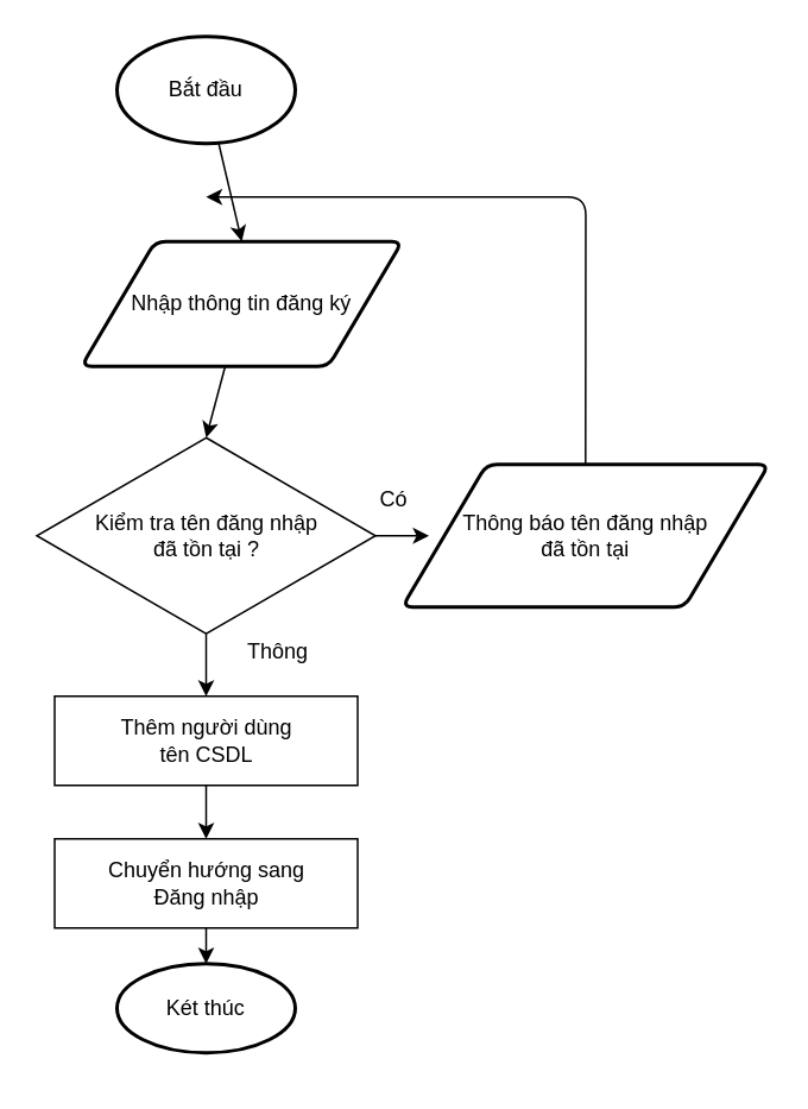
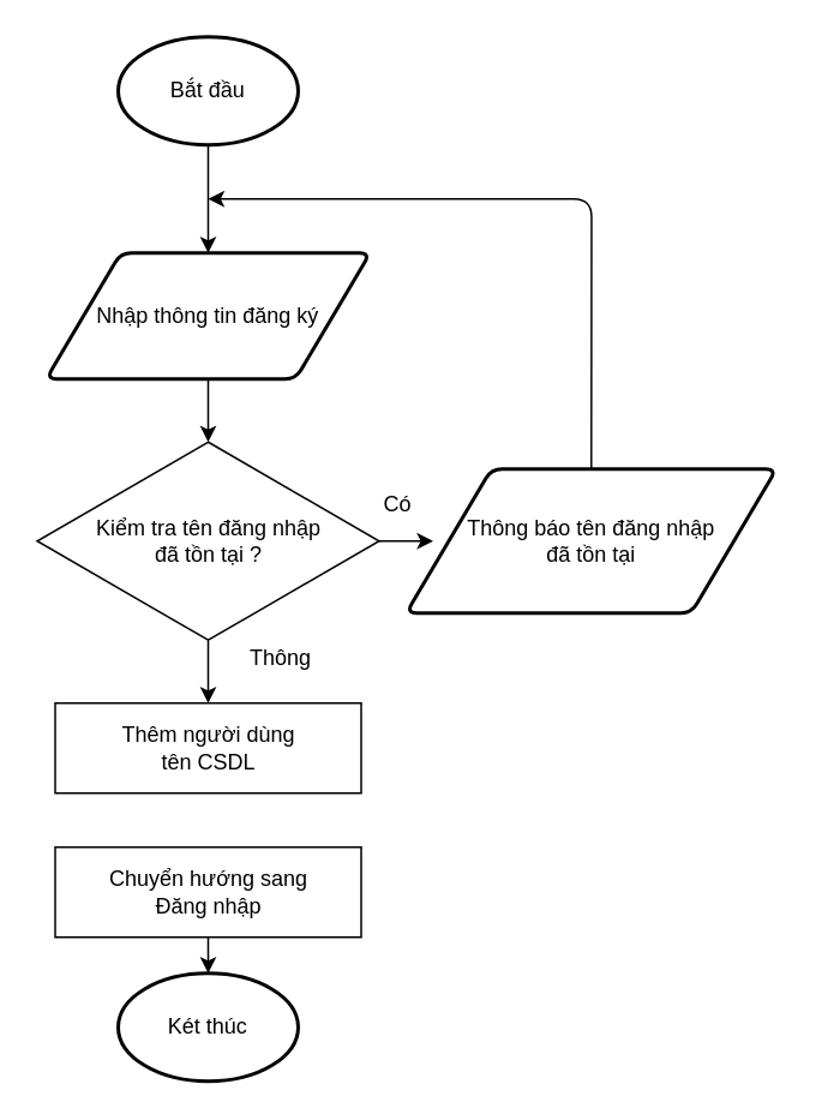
  <mxCell id="0" />
  <mxCell id="1" parent="0" />
  <mxCell id="2" style="edgeStyle=none;html=1;entryX=0.5;entryY=0;entryDx=0;entryDy=0;" parent="1" source="3" target="6" edge="1"><mxGeometry relative="1" as="geometry" /></mxCell>
  <mxCell id="3" value="Bắt đầu" style="strokeWidth=2;html=1;shape=mxgraph.flowchart.start_1;whiteSpace=wrap;" parent="1" vertex="1"><mxGeometry x="65" y="20" width="100" height="60" as="geometry" /></mxCell>
- <mxCell id="4" value="Két thúc" style="strokeWidth=2;html=1;shape=mxgraph.flowchart.start_1;whiteSpace=wrap;" parent="1" vertex="1"><mxGeometry x="65" y="540" width="100" height="50" as="geometry" /></mxCell>
+ <mxCell id="4" value="Két thúc" style="strokeWidth=2;html=1;shape=mxgraph.flowchart.start_1;whiteSpace=wrap;" parent="1" vertex="1"><mxGeometry x="65" y="540" width="100" height="60" as="geometry" /></mxCell>
  <mxCell id="5" style="edgeStyle=none;html=1;entryX=0.5;entryY=0;entryDx=0;entryDy=0;" parent="1" source="6" target="9" edge="1"><mxGeometry relative="1" as="geometry" /></mxCell>
- <mxCell id="6" value="Nhập thông tin đăng ký" style="shape=parallelogram;html=1;strokeWidth=2;perimeter=parallelogramPerimeter;whiteSpace=wrap;rounded=1;arcSize=12;size=0.23;" parent="1" vertex="1"><mxGeometry x="45" y="135" width="180" height="70" as="geometry" /></mxCell>
+ <mxCell id="6" value="Nhập thông tin đăng ký" style="shape=parallelogram;html=1;strokeWidth=2;perimeter=parallelogramPerimeter;whiteSpace=wrap;rounded=1;arcSize=12;size=0.23;" parent="1" vertex="1"><mxGeometry x="25" y="140" width="180" height="70" as="geometry" /></mxCell>
  <mxCell id="7" style="edgeStyle=none;html=1;entryX=0;entryY=0.5;entryDx=0;entryDy=0;entryPerimeter=0;" parent="1" source="9" edge="1"><mxGeometry relative="1" as="geometry"><mxPoint x="240" y="300" as="targetPoint" /></mxGeometry></mxCell>
  <mxCell id="8" style="edgeStyle=none;html=1;" parent="1" source="9" target="13" edge="1"><mxGeometry relative="1" as="geometry" /></mxCell>
  <mxCell id="9" value="Kiểm tra tên đăng nhập&lt;br&gt;đã tồn tại ?" style="shape=rhombus;html=1;dashed=0;whitespace=wrap;perimeter=rhombusPerimeter;" parent="1" vertex="1"><mxGeometry x="20" y="245" width="190" height="110" as="geometry" /></mxCell>
  <mxCell id="10" style="edgeStyle=none;html=1;exitX=0.5;exitY=0;exitDx=0;exitDy=0;" parent="1" source="17" edge="1"><mxGeometry relative="1" as="geometry"><mxPoint x="115" y="110" as="targetPoint" /><Array as="points"><mxPoint x="328" y="110" /></Array><mxPoint x="327.612" y="257.5" as="sourcePoint" /></mxGeometry></mxCell>
  <mxCell id="11" value="Có" style="text;html=1;align=center;verticalAlign=middle;resizable=0;points=[];autosize=1;strokeColor=none;" parent="1" vertex="1"><mxGeometry x="205" y="270" width="30" height="20" as="geometry" /></mxCell>
- <mxCell id="12" style="edgeStyle=none;html=1;exitX=0.5;exitY=1;exitDx=0;exitDy=0;entryX=0.5;entryY=0;entryDx=0;entryDy=0;" parent="1" source="13" target="15" edge="1"><mxGeometry relative="1" as="geometry" /></mxCell>
  <mxCell id="13" value="Thêm người dùng&lt;br&gt;tên CSDL" style="html=1;dashed=0;whitespace=wrap;" parent="1" vertex="1"><mxGeometry x="30" y="390" width="170" height="50" as="geometry" /></mxCell>
  <mxCell id="14" style="edgeStyle=none;html=1;" parent="1" source="15" target="4" edge="1"><mxGeometry relative="1" as="geometry" /></mxCell>
  <mxCell id="15" value="Chuyển hướng sang&lt;br&gt;Đăng nhập" style="html=1;dashed=0;whitespace=wrap;" parent="1" vertex="1"><mxGeometry x="30" y="470" width="170" height="50" as="geometry" /></mxCell>
  <mxCell id="16" value="Thông" style="text;html=1;align=center;verticalAlign=middle;resizable=0;points=[];autosize=1;strokeColor=none;" parent="1" vertex="1"><mxGeometry x="130" y="355" width="50" height="20" as="geometry" /></mxCell>
  <mxCell id="17" value="Thông báo tên đăng nhập&lt;br&gt;đã tồn tại" style="shape=parallelogram;html=1;strokeWidth=2;perimeter=parallelogramPerimeter;whiteSpace=wrap;rounded=1;arcSize=12;size=0.23;" vertex="1" parent="1"><mxGeometry x="225" y="260" width="205.71" height="80" as="geometry" /></mxCell>
